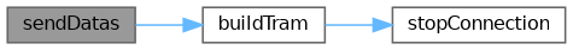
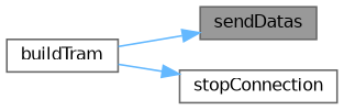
  digraph {
    rankdir=LR
    node [color=grey40 fillcolor=white fontname=Helvetica fontsize=10 shape=box style=filled]
    edge [color=steelblue1 fontname=Helvetica fontsize=10 labelfontname=Helvetica labelfontsize=10 style=solid]
    n1 [color=gray40 fillcolor=grey60 fontcolor=black height=0.2 label=sendDatas width=0.4]
    n2 [height=0.2 label=buildTram width=0.4]
    n3 [height=0.2 label=stopConnection width=0.4]
-   n1 -> n2
+   n2 -> n1
    n2 -> n3
  }
